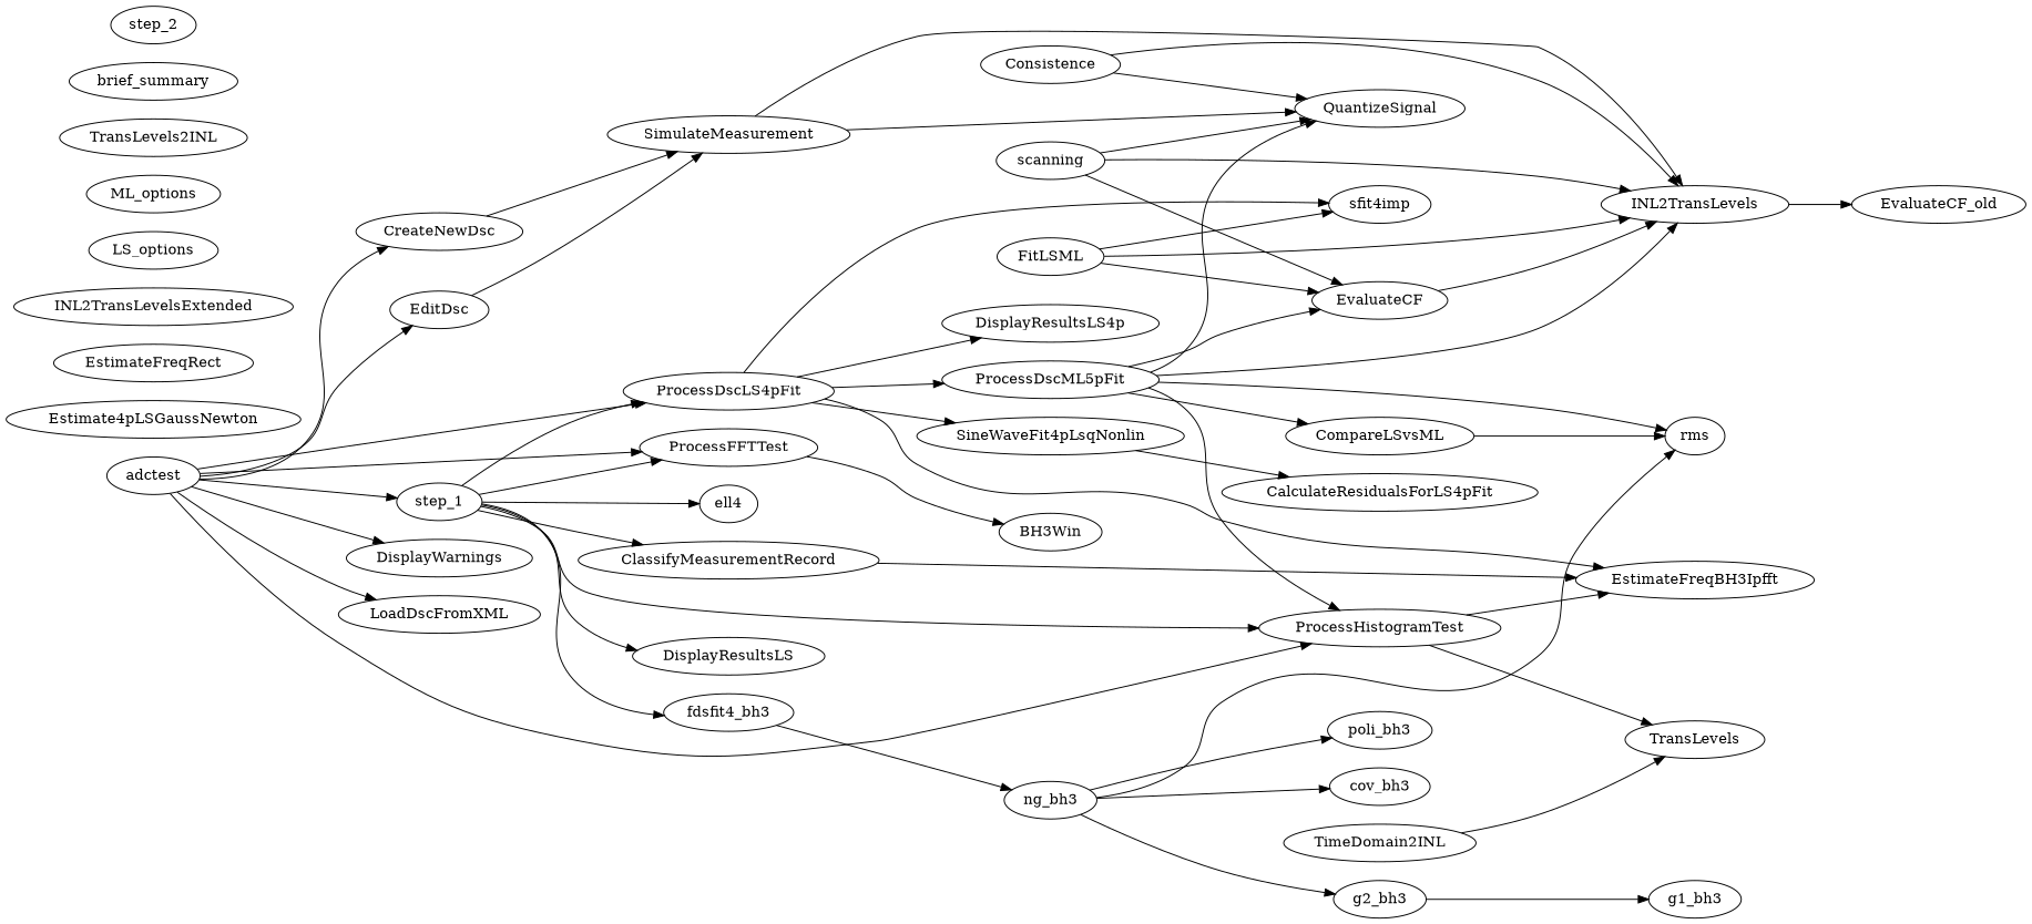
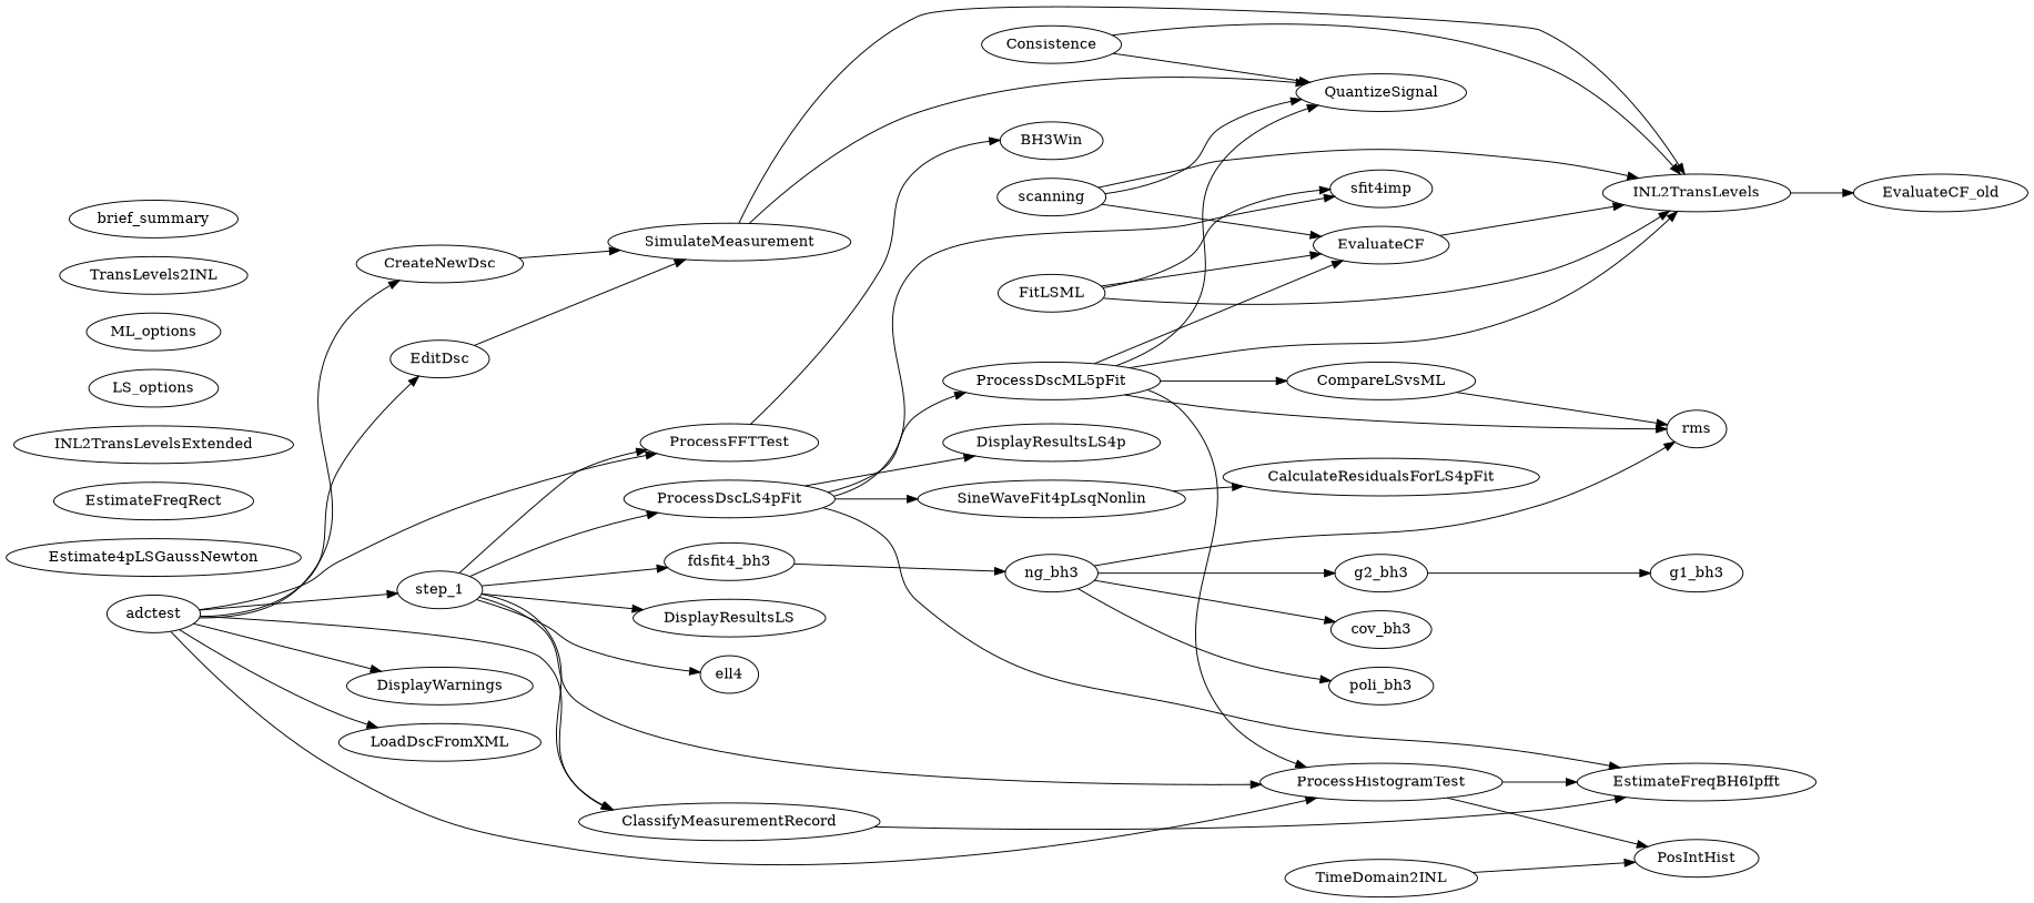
  digraph {
    rankdir=LR
    ClassifyMeasurementRecord
-   EstimateFreqBH3Ipfft
+   EstimateFreqBH3Ipfft [label=EstimateFreqBH6Ipfft]
    CompareLSvsML
    rms
    Consistence
    INL2TransLevels
    QuantizeSignal
    EvaluateCF_old
    CreateNewDsc
    SimulateMeasurement
    EditDsc
    EvaluateCF
    FitLSML
    sfit4imp
    ProcessDscLS4pFit
    DisplayResultsLS4p
    ProcessDscML5pFit
    SineWaveFit4pLsqNonlin
    ProcessHistogramTest
    CalculateResidualsForLS4pFit
-   PosIntHist [label=TransLevels]
+   PosIntHist
    ProcessFFTTest
    BH3Win
    TimeDomain2INL
    adctest
    DisplayWarnings
    LoadDscFromXML
    step_1
    fdsfit4_bh3
    n30 [label=DisplayResultsLS]
    ell4
    ng_bh3
    g2_bh3
    cov_bh3
    poli_bh3
    g1_bh3
    scanning
    Estimate4pLSGaussNewton
    EstimateFreqRect
    INL2TransLevelsExtended
    LS_options
    ML_options
    TransLevels2INL
    brief_summary
-   step_2
    ClassifyMeasurementRecord -> EstimateFreqBH3Ipfft
    CompareLSvsML -> rms
    Consistence -> INL2TransLevels
    Consistence -> QuantizeSignal
    INL2TransLevels -> EvaluateCF_old
    CreateNewDsc -> SimulateMeasurement
    SimulateMeasurement -> INL2TransLevels
    SimulateMeasurement -> QuantizeSignal
    EditDsc -> SimulateMeasurement
    EvaluateCF -> INL2TransLevels
    FitLSML -> INL2TransLevels
    FitLSML -> EvaluateCF
    FitLSML -> sfit4imp
    ProcessDscLS4pFit -> EstimateFreqBH3Ipfft
    ProcessDscLS4pFit -> sfit4imp
    ProcessDscLS4pFit -> DisplayResultsLS4p
    ProcessDscLS4pFit -> ProcessDscML5pFit
    ProcessDscLS4pFit -> SineWaveFit4pLsqNonlin
    ProcessDscML5pFit -> CompareLSvsML
    ProcessDscML5pFit -> rms
    ProcessDscML5pFit -> INL2TransLevels
    ProcessDscML5pFit -> QuantizeSignal
    ProcessDscML5pFit -> EvaluateCF
    ProcessDscML5pFit -> ProcessHistogramTest
    SineWaveFit4pLsqNonlin -> CalculateResidualsForLS4pFit
    ProcessHistogramTest -> EstimateFreqBH3Ipfft
    ProcessHistogramTest -> PosIntHist
    ProcessFFTTest -> BH3Win
    TimeDomain2INL -> PosIntHist
    adctest -> CreateNewDsc
    adctest -> EditDsc
-   adctest -> ProcessDscLS4pFit
+   adctest -> ClassifyMeasurementRecord
    adctest -> ProcessHistogramTest
    adctest -> ProcessFFTTest
    adctest -> DisplayWarnings
    adctest -> LoadDscFromXML
    adctest -> step_1
    step_1 -> ClassifyMeasurementRecord
    step_1 -> ProcessDscLS4pFit
    step_1 -> ProcessHistogramTest
    step_1 -> ProcessFFTTest
    step_1 -> fdsfit4_bh3
    step_1 -> n30
    step_1 -> ell4
    fdsfit4_bh3 -> ng_bh3
    ng_bh3 -> rms
    ng_bh3 -> g2_bh3
    ng_bh3 -> cov_bh3
    ng_bh3 -> poli_bh3
    g2_bh3 -> g1_bh3
    scanning -> INL2TransLevels
    scanning -> QuantizeSignal
    scanning -> EvaluateCF
  }
